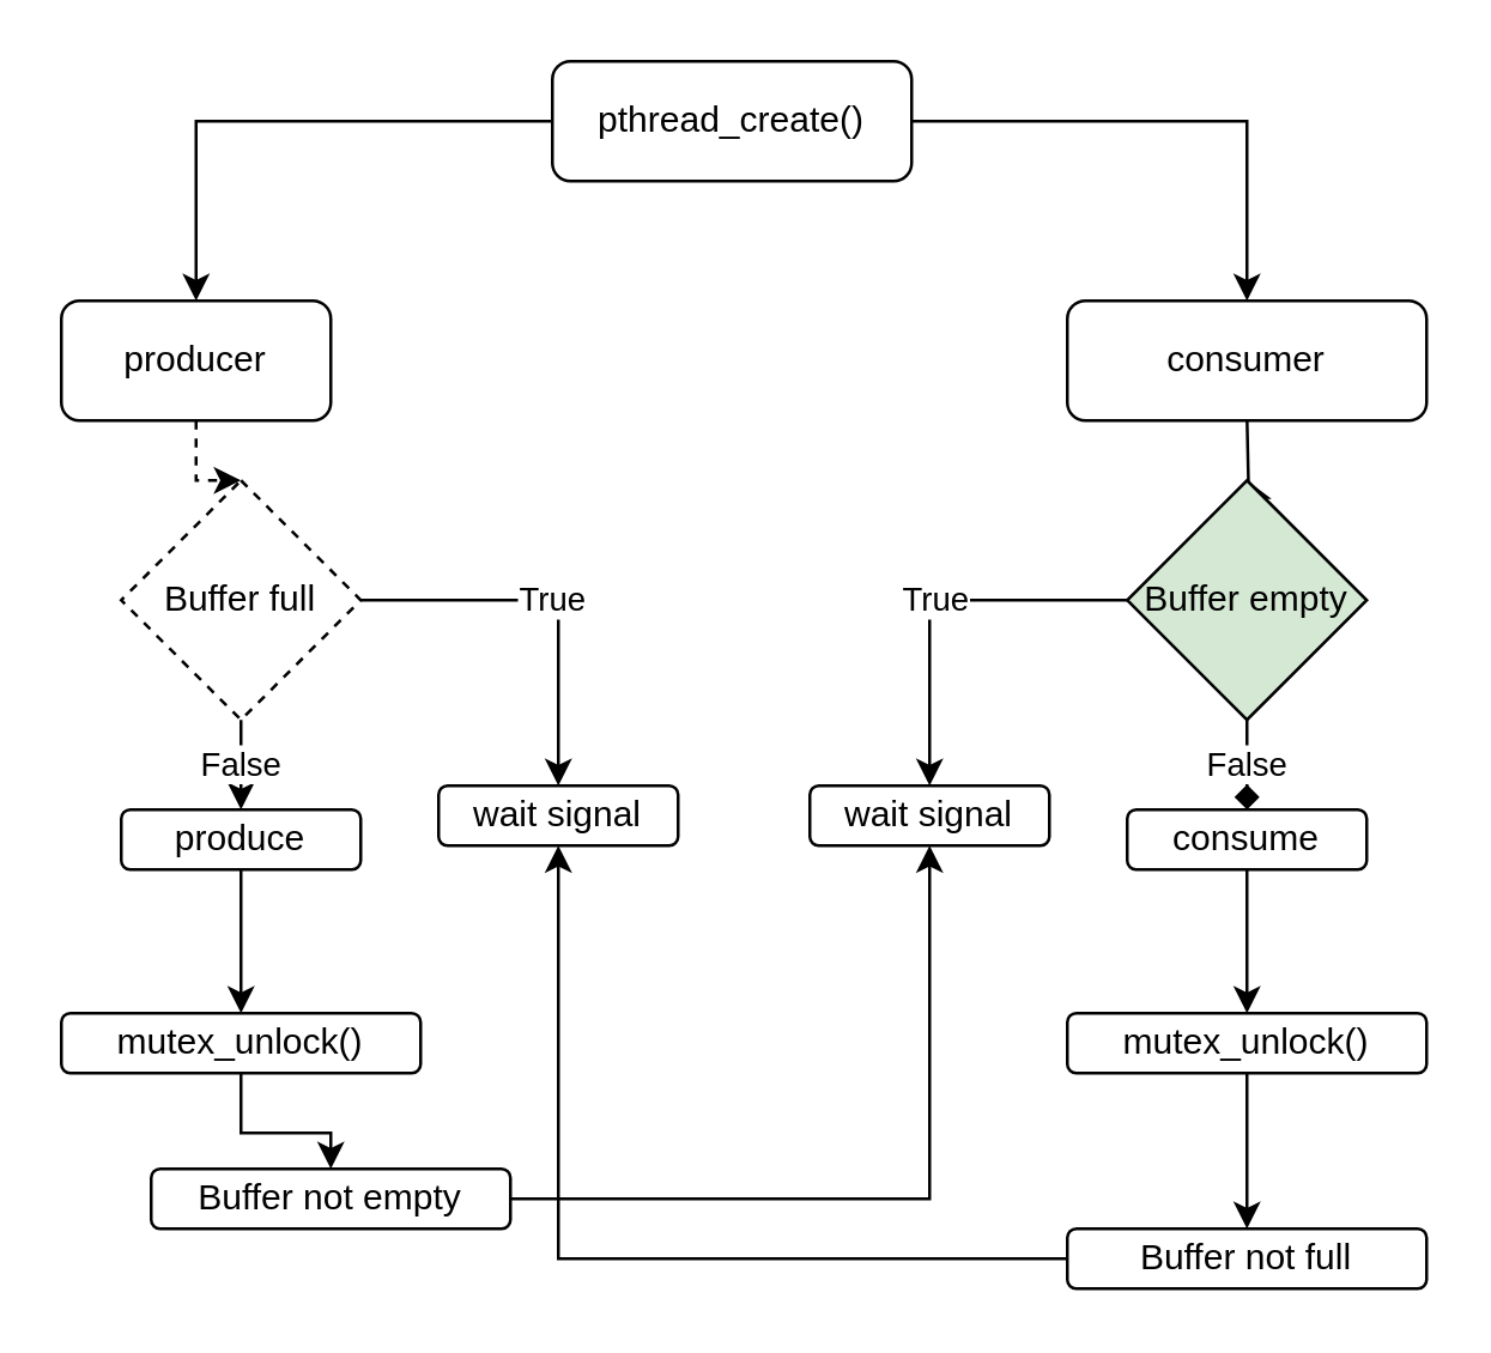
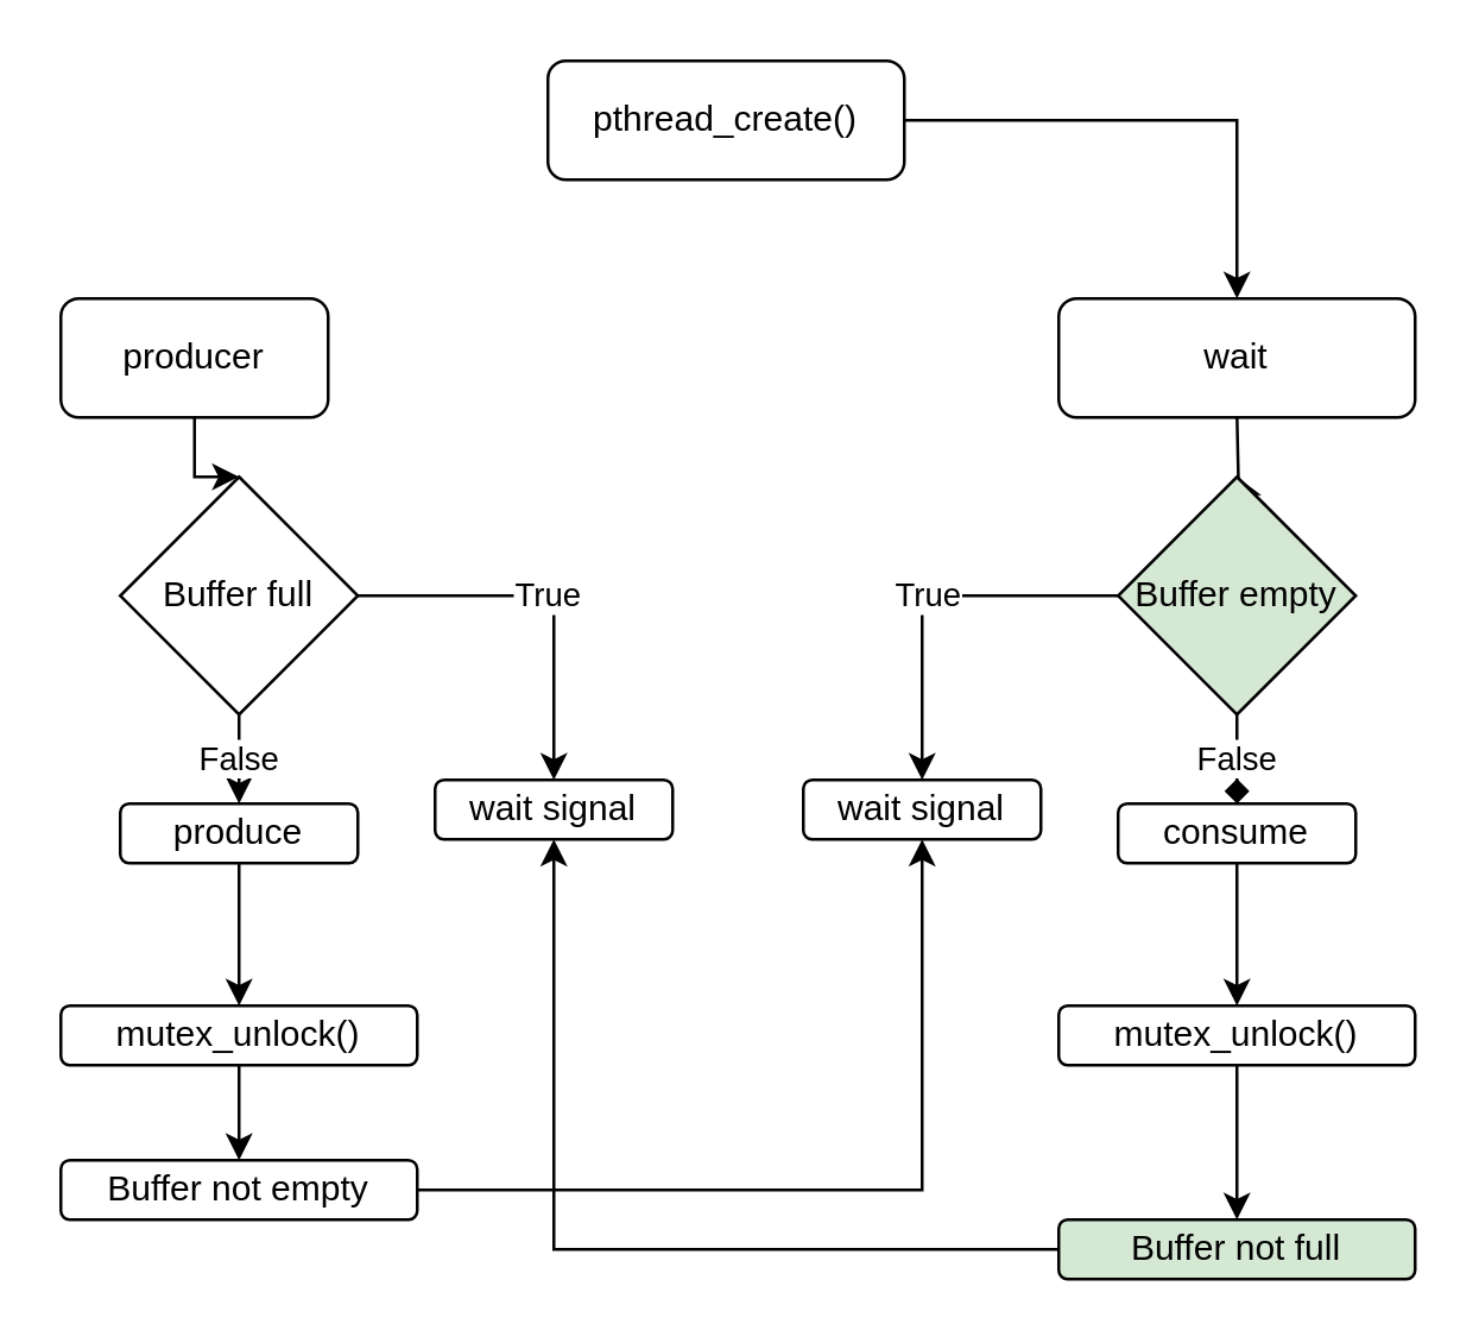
  <mxCell id="0" />
  <mxCell id="1" parent="0" />
- <mxCell id="2" style="edgeStyle=orthogonalEdgeStyle;rounded=0;orthogonalLoop=1;jettySize=auto;html=1;exitX=0;exitY=0.5;exitDx=0;exitDy=0;entryX=0.5;entryY=0;entryDx=0;entryDy=0;" edge="1" parent="1" source="4" target="6"><mxGeometry relative="1" as="geometry"><mxPoint x="140" y="40" as="sourcePoint" /></mxGeometry></mxCell>
  <mxCell id="3" style="edgeStyle=orthogonalEdgeStyle;rounded=0;orthogonalLoop=1;jettySize=auto;html=1;exitX=1;exitY=0.5;exitDx=0;exitDy=0;entryX=0.5;entryY=0;entryDx=0;entryDy=0;" edge="1" parent="1" source="4" target="7"><mxGeometry relative="1" as="geometry"><mxPoint x="350" y="40" as="sourcePoint" /></mxGeometry></mxCell>
  <mxCell id="4" value="pthread_create()" style="rounded=1;whiteSpace=wrap;html=1;" vertex="1" parent="1"><mxGeometry x="184" y="20" width="120" height="40" as="geometry" /></mxCell>
- <mxCell id="5" value="" style="edgeStyle=orthogonalEdgeStyle;rounded=0;orthogonalLoop=1;jettySize=auto;html=1;dashed=1;" edge="1" parent="1" source="6" target="12"><mxGeometry relative="1" as="geometry" /></mxCell>
+ <mxCell id="5" value="" style="edgeStyle=orthogonalEdgeStyle;rounded=0;orthogonalLoop=1;jettySize=auto;html=1;" edge="1" parent="1" source="6" target="12"><mxGeometry relative="1" as="geometry" /></mxCell>
  <mxCell id="6" value="producer" style="rounded=1;whiteSpace=wrap;html=1;" vertex="1" parent="1"><mxGeometry x="20" y="100" width="90" height="40" as="geometry" /></mxCell>
- <mxCell id="7" value="consumer" style="rounded=1;whiteSpace=wrap;html=1;" vertex="1" parent="1"><mxGeometry x="356" y="100" width="120" height="40" as="geometry" /></mxCell>
+ <mxCell id="7" value="wait" style="rounded=1;whiteSpace=wrap;html=1;" vertex="1" parent="1"><mxGeometry x="356" y="100" width="120" height="40" as="geometry" /></mxCell>
  <mxCell id="8" style="edgeStyle=orthogonalEdgeStyle;rounded=0;orthogonalLoop=1;jettySize=auto;html=1;exitX=0.5;exitY=1;exitDx=0;exitDy=0;entryX=0.5;entryY=0;entryDx=0;entryDy=0;" edge="1" parent="1" source="9" target="26"><mxGeometry relative="1" as="geometry" /></mxCell>
  <mxCell id="9" value="mutex_unlock()" style="rounded=1;whiteSpace=wrap;html=1;" vertex="1" parent="1"><mxGeometry x="20" y="338" width="120" height="20" as="geometry" /></mxCell>
  <mxCell id="10" value="True" style="edgeStyle=orthogonalEdgeStyle;rounded=0;orthogonalLoop=1;jettySize=auto;html=1;exitX=1;exitY=0.5;exitDx=0;exitDy=0;entryX=0.5;entryY=0;entryDx=0;entryDy=0;" edge="1" parent="1" source="12" target="13"><mxGeometry relative="1" as="geometry" /></mxCell>
  <mxCell id="11" value="False" style="edgeStyle=orthogonalEdgeStyle;rounded=0;orthogonalLoop=1;jettySize=auto;html=1;exitX=0.5;exitY=1;exitDx=0;exitDy=0;entryX=0.5;entryY=0;entryDx=0;entryDy=0;" edge="1" parent="1" source="12" target="15"><mxGeometry relative="1" as="geometry"><mxPoint x="80.034" y="260" as="targetPoint" /></mxGeometry></mxCell>
- <mxCell id="12" value="Buffer full" style="rhombus;whiteSpace=wrap;html=1;dashed=1;" vertex="1" parent="1"><mxGeometry x="40" y="160" width="80" height="80" as="geometry" /></mxCell>
+ <mxCell id="12" value="Buffer full" style="rhombus;whiteSpace=wrap;html=1;" vertex="1" parent="1"><mxGeometry x="40" y="160" width="80" height="80" as="geometry" /></mxCell>
  <mxCell id="13" value="wait signal" style="rounded=1;whiteSpace=wrap;html=1;" vertex="1" parent="1"><mxGeometry x="146" y="262" width="80" height="20" as="geometry" /></mxCell>
  <mxCell id="14" style="edgeStyle=orthogonalEdgeStyle;rounded=0;orthogonalLoop=1;jettySize=auto;html=1;exitX=0.5;exitY=1;exitDx=0;exitDy=0;entryX=0.5;entryY=0;entryDx=0;entryDy=0;" edge="1" parent="1" source="15" target="9"><mxGeometry relative="1" as="geometry" /></mxCell>
  <mxCell id="15" value="produce" style="rounded=1;whiteSpace=wrap;html=1;" vertex="1" parent="1"><mxGeometry x="40" y="270" width="80" height="20" as="geometry" /></mxCell>
  <mxCell id="16" value="" style="edgeStyle=orthogonalEdgeStyle;rounded=0;orthogonalLoop=1;jettySize=auto;html=1;" edge="1" parent="1" target="22"><mxGeometry relative="1" as="geometry"><mxPoint x="416.034" y="140" as="sourcePoint" /></mxGeometry></mxCell>
  <mxCell id="17" style="edgeStyle=orthogonalEdgeStyle;rounded=0;orthogonalLoop=1;jettySize=auto;html=1;exitX=0.5;exitY=1;exitDx=0;exitDy=0;entryX=0.5;entryY=0;entryDx=0;entryDy=0;" edge="1" parent="1" source="18" target="28"><mxGeometry relative="1" as="geometry" /></mxCell>
  <mxCell id="18" value="mutex_unlock()" style="rounded=1;whiteSpace=wrap;html=1;" vertex="1" parent="1"><mxGeometry x="356" y="338" width="120" height="20" as="geometry" /></mxCell>
  <mxCell id="19" value="" style="edgeStyle=orthogonalEdgeStyle;rounded=0;orthogonalLoop=1;jettySize=auto;html=1;exitX=0.5;exitY=1;exitDx=0;exitDy=0;" edge="1" parent="1" source="23" target="18"><mxGeometry relative="1" as="geometry"><mxPoint x="416" y="298" as="sourcePoint" /></mxGeometry></mxCell>
  <mxCell id="20" value="True" style="edgeStyle=orthogonalEdgeStyle;rounded=0;orthogonalLoop=1;jettySize=auto;html=1;exitX=0;exitY=0.5;exitDx=0;exitDy=0;entryX=0.5;entryY=0;entryDx=0;entryDy=0;" edge="1" parent="1" source="22" target="24"><mxGeometry relative="1" as="geometry" /></mxCell>
  <mxCell id="21" value="False" style="edgeStyle=orthogonalEdgeStyle;rounded=0;orthogonalLoop=1;jettySize=auto;html=1;entryX=0.5;entryY=0;entryDx=0;entryDy=0;endArrow=diamond;" edge="1" parent="1" source="22" target="23"><mxGeometry relative="1" as="geometry" /></mxCell>
  <mxCell id="22" value="Buffer empty" style="rhombus;whiteSpace=wrap;html=1;fillColor=#d5e8d4;" vertex="1" parent="1"><mxGeometry x="376" y="160" width="80" height="80" as="geometry" /></mxCell>
  <mxCell id="23" value="consume" style="rounded=1;whiteSpace=wrap;html=1;" vertex="1" parent="1"><mxGeometry x="376" y="270" width="80" height="20" as="geometry" /></mxCell>
  <mxCell id="24" value="wait signal" style="rounded=1;whiteSpace=wrap;html=1;" vertex="1" parent="1"><mxGeometry x="270" y="262" width="80" height="20" as="geometry" /></mxCell>
  <mxCell id="25" style="edgeStyle=orthogonalEdgeStyle;rounded=0;orthogonalLoop=1;jettySize=auto;html=1;exitX=1;exitY=0.5;exitDx=0;exitDy=0;entryX=0.5;entryY=1;entryDx=0;entryDy=0;" edge="1" parent="1" source="26" target="24"><mxGeometry relative="1" as="geometry" /></mxCell>
- <mxCell id="26" value="Buffer not empty" style="rounded=1;whiteSpace=wrap;html=1;" vertex="1" parent="1"><mxGeometry x="50" y="390" width="120" height="20" as="geometry" /></mxCell>
+ <mxCell id="26" value="Buffer not empty" style="rounded=1;whiteSpace=wrap;html=1;" vertex="1" parent="1"><mxGeometry x="20" y="390" width="120" height="20" as="geometry" /></mxCell>
  <mxCell id="27" style="edgeStyle=orthogonalEdgeStyle;rounded=0;orthogonalLoop=1;jettySize=auto;html=1;exitX=0;exitY=0.5;exitDx=0;exitDy=0;entryX=0.5;entryY=1;entryDx=0;entryDy=0;" edge="1" parent="1" source="28" target="13"><mxGeometry relative="1" as="geometry" /></mxCell>
- <mxCell id="28" value="Buffer not full" style="rounded=1;whiteSpace=wrap;html=1;" vertex="1" parent="1"><mxGeometry x="356" y="410" width="120" height="20" as="geometry" /></mxCell>
+ <mxCell id="28" value="Buffer not full" style="rounded=1;whiteSpace=wrap;html=1;fillColor=#d5e8d4;" vertex="1" parent="1"><mxGeometry x="356" y="410" width="120" height="20" as="geometry" /></mxCell>
